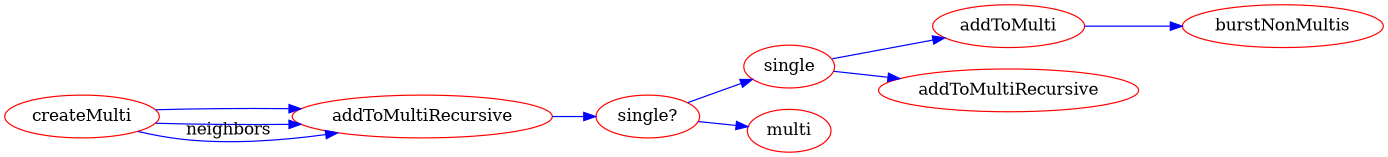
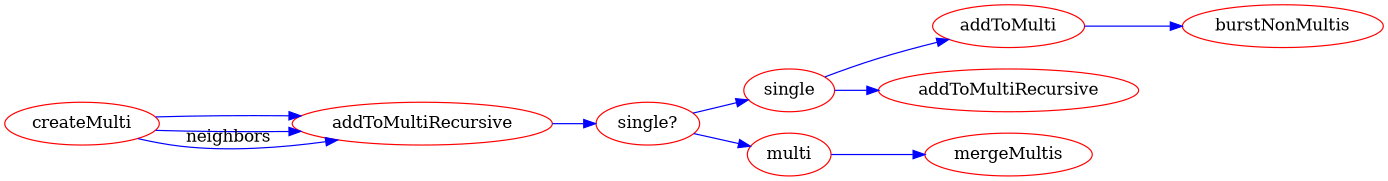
  digraph {
    rankdir=LR
    node [color=red]
    edge [color=blue]
    createMulti
    addToMultiRecursive
    n3 [label="single?"]
    single
    multi
    addToMulti
    n7 [label=addToMultiRecursive]
+   mergeMultis
    burstNonMultis
    createMulti -> addToMultiRecursive
    createMulti -> addToMultiRecursive
    createMulti -> addToMultiRecursive [label=" neighbors"]
    addToMultiRecursive -> n3
    n3 -> single
    n3 -> multi
    single -> addToMulti
    single -> n7
+   multi -> mergeMultis
    addToMulti -> burstNonMultis
  }
